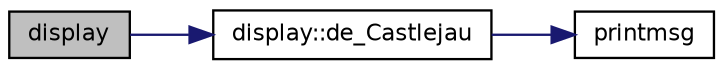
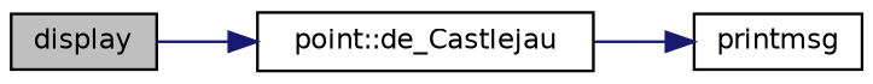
  digraph {
    rankdir=LR
    node [color=black fillcolor=white fontname=Helvetica fontsize=10 shape=record style=filled]
    edge [color=midnightblue fontname=Helvetica fontsize=10 labelfontname=Helvetica labelfontsize=10 style=solid]
    n1 [fillcolor=grey75 fontcolor=black height=0.2 label=display width=0.4]
-   n2 [height=0.2 label="display::de_Castlejau" width=0.4]
+   n2 [height=0.2 label="point::de_Castlejau" width=0.4]
    n3 [height=0.2 label=printmsg width=0.4]
    n1 -> n2
    n2 -> n3
  }
